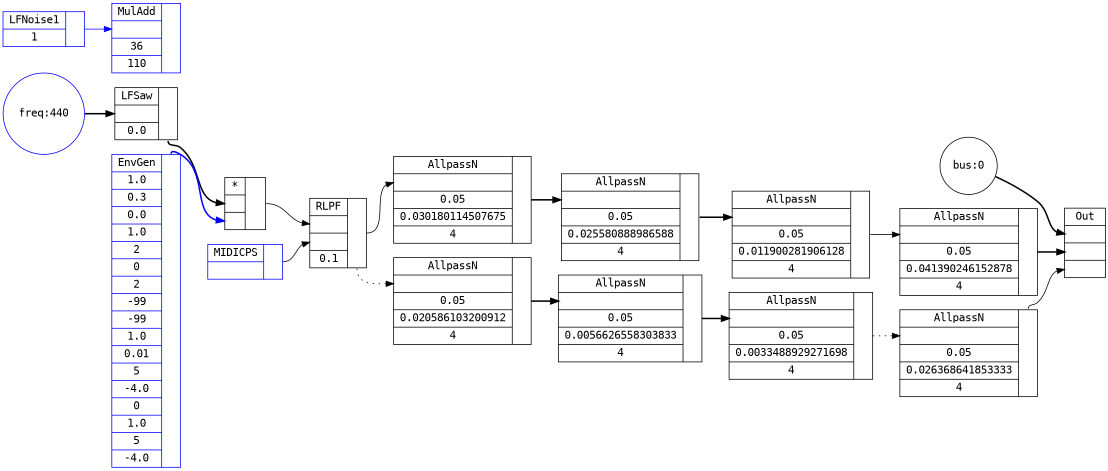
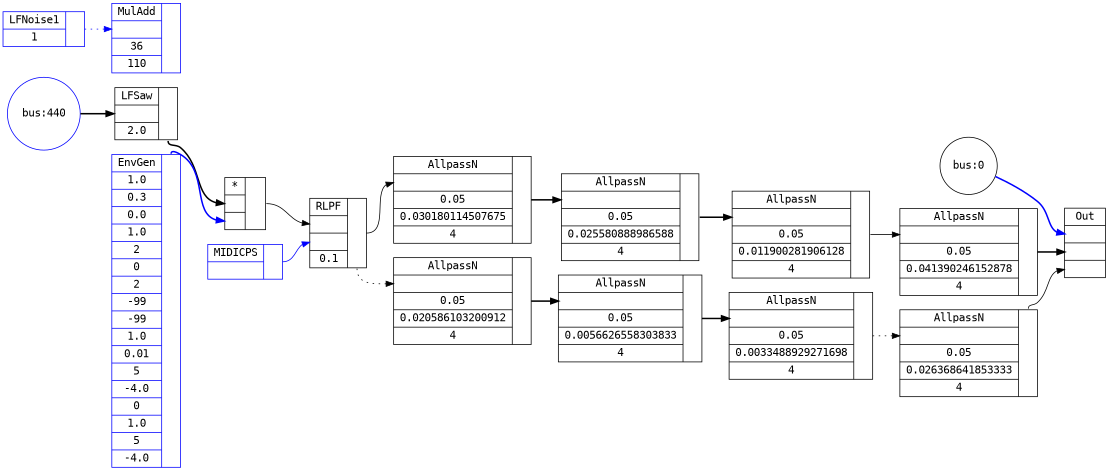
  digraph {
    fontname="DejaVu Sans Mono"
    rankdir=LR
    node [color=black fontname="DejaVu Sans Mono" shape=record]
    edge [color=black fontname="DejaVu Sans Mono" headport=IN_0 style=bold tailport=OUT_0]
    n1 [label="bus:0" shape=circle]
    n2 [label="{{Out|<IN_0> |<IN_1> |<IN_2> }}"]
-   n3 [color=blue label="freq:440" shape=circle]
-   n4 [label="{{LFSaw|<IN_0> |<IN_1> 0.0}|{<OUT_0>}}"]
+   n3 [color=blue label="bus:440" shape=circle]
+   n4 [label="{{LFSaw|<IN_0> |<IN_1> 2.0}|{<OUT_0>}}"]
    n5 [label="{{*|<IN_0> |<IN_1> }|{<OUT_0>}}"]
    n6 [label="{{RLPF|<IN_0> |<IN_1> |<IN_2> 0.1}|{<OUT_0>}}"]
    n7 [color=blue label="{{EnvGen|<IN_0> 1.0|<IN_1> 0.3|<IN_2> 0.0|<IN_3> 1.0|<IN_4> 2|<IN_5> 0|<IN_6> 2|<IN_7> -99|<IN_8> -99|<IN_9> 1.0|<IN_10> 0.01|<IN_11> 5|<IN_12> -4.0|<IN_13> 0|<IN_14> 1.0|<IN_15> 5|<IN_16> -4.0}|{<OUT_0>}}"]
    n8 [label="{{AllpassN|<IN_0> |<IN_1> 0.05|<IN_2> 0.030180114507675|<IN_3> 4}|{<OUT_0>}}"]
    n9 [label="{{AllpassN|<IN_0> |<IN_1> 0.05|<IN_2> 0.020586103200912|<IN_3> 4}|{<OUT_0>}}"]
    n10 [color=blue label="{{LFNoise1|<IN_0> 1}|{<OUT_0>}}"]
    n11 [color=blue label="{{MulAdd|<IN_0> |<IN_1> 36|<IN_2> 110}|{<OUT_0>}}"]
    n12 [color=blue label="{{MIDICPS|<IN_0> }|{<OUT_0>}}"]
    n13 [label="{{AllpassN|<IN_0> |<IN_1> 0.05|<IN_2> 0.025580888986588|<IN_3> 4}|{<OUT_0>}}"]
    n14 [label="{{AllpassN|<IN_0> |<IN_1> 0.05|<IN_2> 0.0056626558303833|<IN_3> 4}|{<OUT_0>}}"]
    n15 [label="{{AllpassN|<IN_0> |<IN_1> 0.05|<IN_2> 0.011900281906128|<IN_3> 4}|{<OUT_0>}}"]
    n16 [label="{{AllpassN|<IN_0> |<IN_1> 0.05|<IN_2> 0.041390246152878|<IN_3> 4}|{<OUT_0>}}"]
    n17 [label="{{AllpassN|<IN_0> |<IN_1> 0.05|<IN_2> 0.0033488929271698|<IN_3> 4}|{<OUT_0>}}"]
    n18 [label="{{AllpassN|<IN_0> |<IN_1> 0.05|<IN_2> 0.026368641853333|<IN_3> 4}|{<OUT_0>}}"]
-   n1 -> n2
+   n1 -> n2 [color=blue]
    n3 -> n4
    n4 -> n5
    n5 -> n6 [style=solid]
    n6 -> n8 [style=solid]
    n6 -> n9 [style=dotted]
    n7 -> n5 [color=blue headport=IN_1]
    n8 -> n13
    n9 -> n14
-   n10 -> n11 [color=blue style=solid]
-   n12 -> n6 [headport=IN_1 style=solid]
+   n10 -> n11 [color=blue style=dotted]
+   n12 -> n6 [color=blue headport=IN_1 style=solid]
    n13 -> n15
    n14 -> n17
    n15 -> n16 [style=solid]
    n16 -> n2 [headport=IN_1]
    n17 -> n18 [style=dotted]
    n18 -> n2 [headport=IN_2 style=solid]
  }
